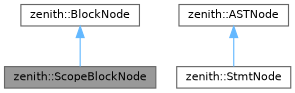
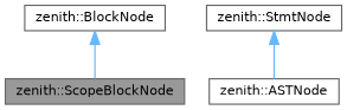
  digraph {
    node [color=gray40 fillcolor=white fontname=Helvetica fontsize=10 shape=box style=filled]
    edge [color=steelblue1 dir=back fontname=Helvetica fontsize=10 labelfontname=Helvetica labelfontsize=10 style=solid]
    n1 [fillcolor=grey60 fontcolor=black height=0.2 label="zenith::ScopeBlockNode" width=0.4]
    n2 [height=0.2 label="zenith::BlockNode" width=0.4]
    n3 [height=0.2 label="zenith::StmtNode" width=0.4]
    n4 [height=0.2 label="zenith::ASTNode" width=0.4]
    n2 -> n1
-   n4 -> n3
+   n3 -> n4
  }
